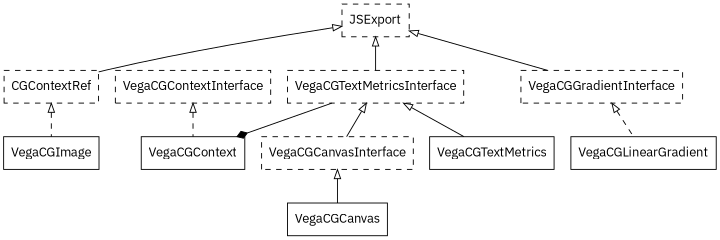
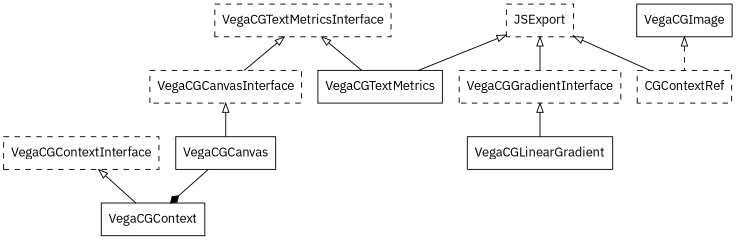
  digraph {
    fontname="IBM Plex Sans"
    fontsize=12
    node [fontname="IBM Plex Sans" shape=record style=dashed]
    edge [arrowhead=empty arrowtail=empty fontname="IBM Plex Sans" dir=back]
    VegaCGCanvas [style=""]
    VegaCGContext [style=""]
    JSExport
    VegaCGGradientInterface
    n5 [label=CGContextRef]
    VegaCGTextMetricsInterface
    VegaCGLinearGradient [style=""]
    VegaCGImage [style=""]
    VegaCGCanvasInterface
    VegaCGTextMetrics [style=""]
    VegaCGContextInterface
-   VegaCGTextMetricsInterface -> VegaCGContext [arrowhead=diamond dir=""]
+   VegaCGCanvas -> VegaCGContext [arrowhead=diamond dir=""]
    JSExport -> VegaCGGradientInterface
    JSExport -> n5
-   JSExport -> VegaCGTextMetricsInterface
-   VegaCGGradientInterface -> VegaCGLinearGradient [style=dashed]
-   n5 -> VegaCGImage [style=dashed]
+   JSExport -> VegaCGTextMetrics
+   VegaCGGradientInterface -> VegaCGLinearGradient [style=solid]
+   VegaCGImage -> n5 [style=dashed]
    VegaCGTextMetricsInterface -> VegaCGCanvasInterface
    VegaCGTextMetricsInterface -> VegaCGTextMetrics [style=solid]
    VegaCGCanvasInterface -> VegaCGCanvas [style=solid]
-   VegaCGContextInterface -> VegaCGContext [style=dashed]
+   VegaCGContextInterface -> VegaCGContext [style=solid]
  }
